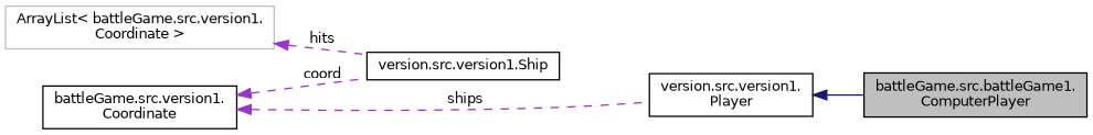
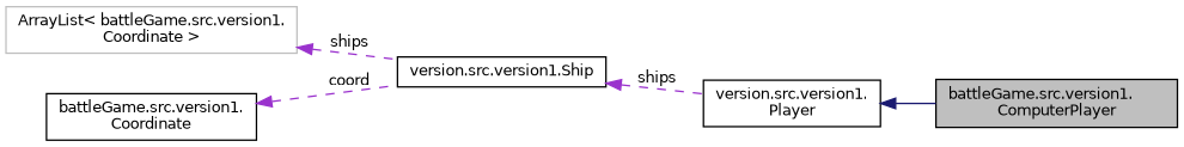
  digraph {
    rankdir=LR
    node [color=black fillcolor=white fontname=Helvetica fontsize=10 shape=record style=filled]
    edge [color=darkorchid3 dir=back fontname=Helvetica fontsize=10 labelfontname=Helvetica labelfontsize=10 style=dashed]
-   n1 [fillcolor=grey75 fontcolor=black height=0.2 label="battleGame.src.battleGame1.\lComputerPlayer" width=0.4]
+   n1 [fillcolor=grey75 fontcolor=black height=0.2 label="battleGame.src.version1.\lComputerPlayer" width=0.4]
    n2 [height=0.2 label="version.src.version1.\lPlayer" width=0.4]
    n3 [height=0.2 label="version.src.version1.Ship" width=0.4]
    n4 [color=grey75 height=0.2 label="ArrayList\< battleGame.src.version1.\lCoordinate \>" width=0.4]
    n5 [height=0.2 label="battleGame.src.version1.\lCoordinate" width=0.4]
    n2 -> n1 [color=midnightblue style=solid]
-   n5 -> n2 [label=" ships"]
-   n4 -> n3 [label=" hits"]
+   n3 -> n2 [label=" ships"]
+   n4 -> n3 [label=" ships"]
    n5 -> n3 [label=" coord"]
  }
